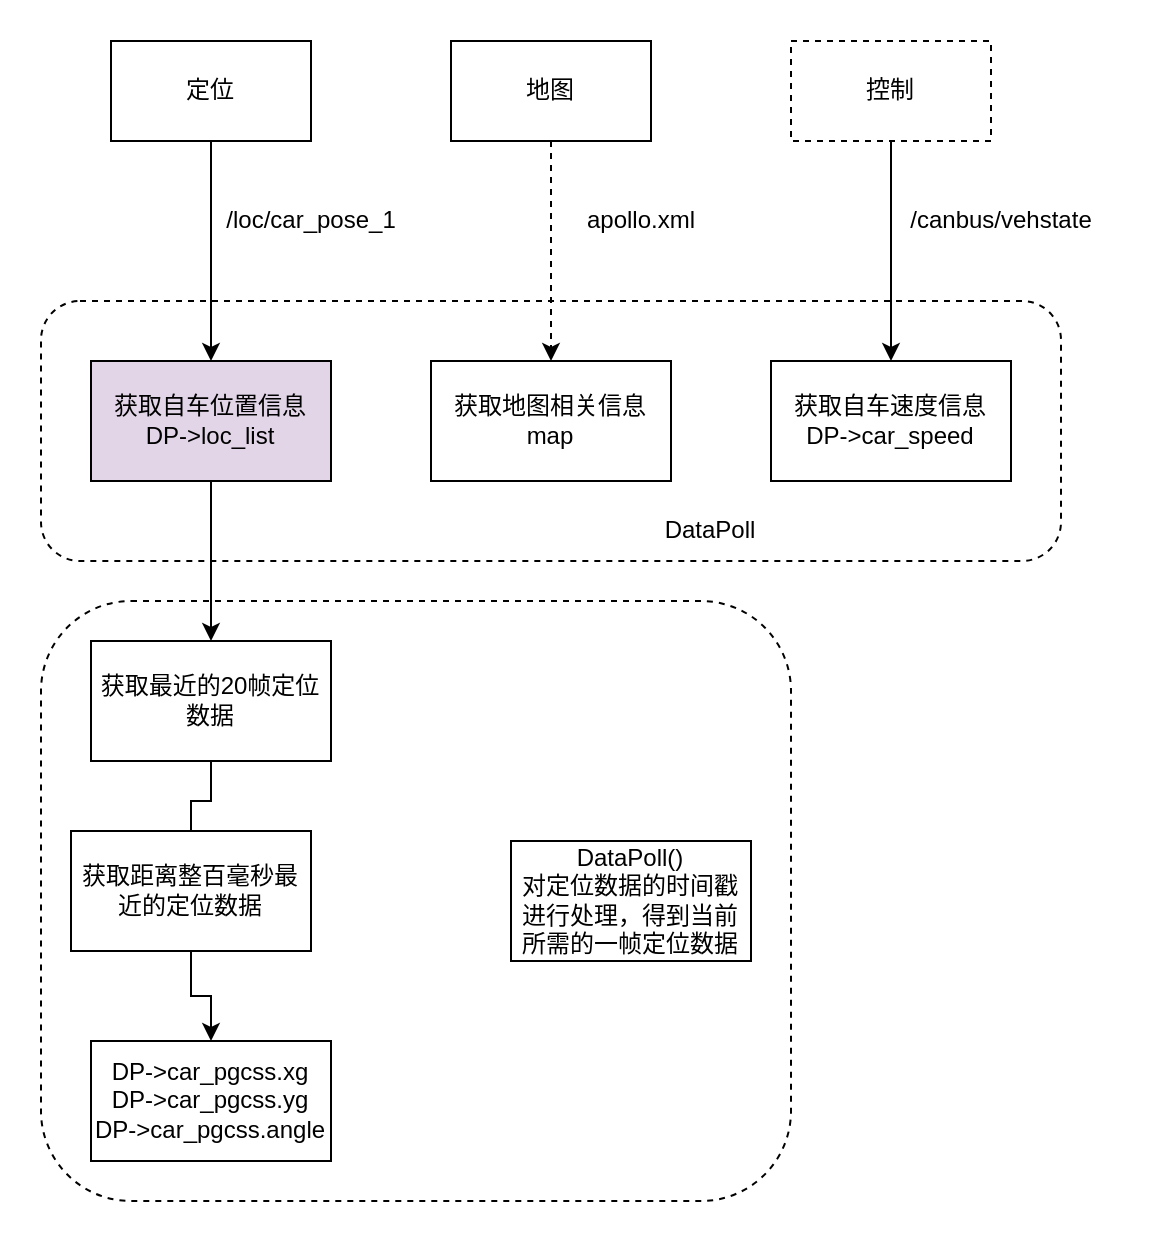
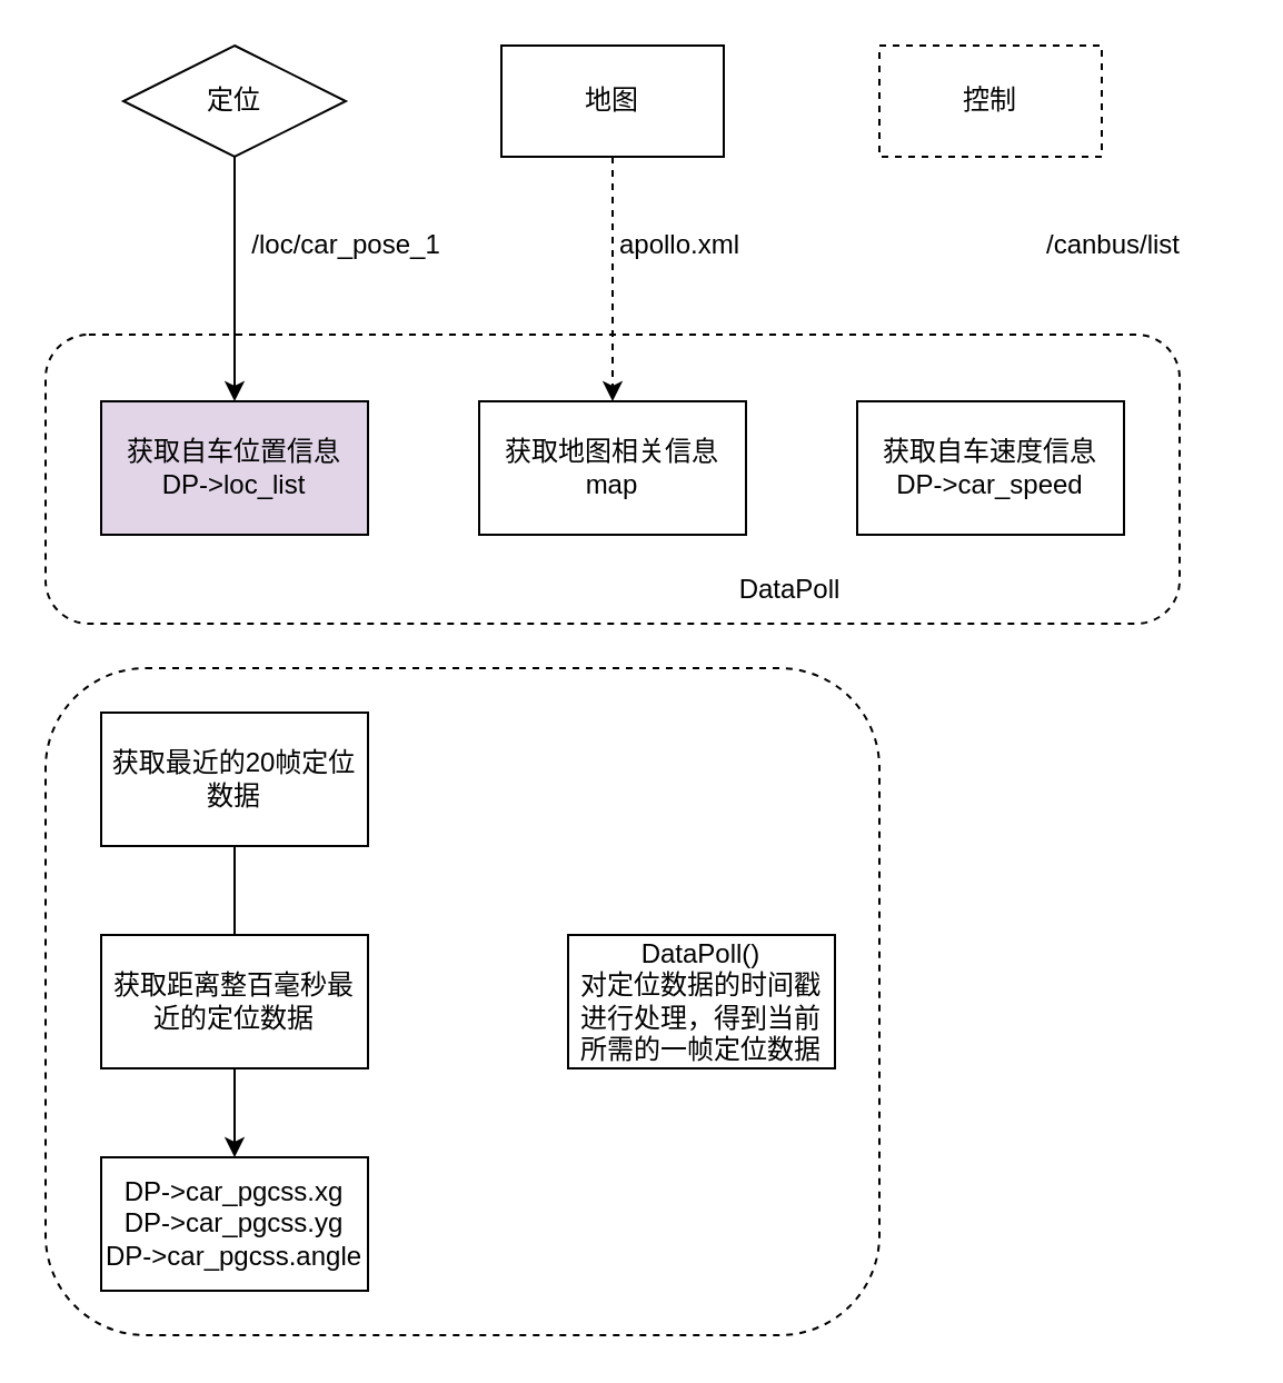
  <mxCell id="0" />
  <mxCell id="1" parent="0" />
  <mxCell id="2" style="edgeStyle=orthogonalEdgeStyle;rounded=0;orthogonalLoop=1;jettySize=auto;html=1;" edge="1" parent="1" source="3"><mxGeometry relative="1" as="geometry"><mxPoint x="105" y="180" as="targetPoint" /></mxGeometry></mxCell>
- <mxCell id="3" value="定位" style="rounded=0;whiteSpace=wrap;html=1;" parent="1" vertex="1"><mxGeometry x="55" y="20" width="100" height="50" as="geometry" /></mxCell>
+ <mxCell id="3" value="定位" style="rhombus;whiteSpace=wrap;html=1;" parent="1" vertex="1"><mxGeometry x="55" y="20" width="100" height="50" as="geometry" /></mxCell>
  <mxCell id="4" style="edgeStyle=orthogonalEdgeStyle;rounded=0;orthogonalLoop=1;jettySize=auto;html=1;entryX=0.5;entryY=0;entryDx=0;entryDy=0;dashed=1;" edge="1" parent="1" source="5" target="14"><mxGeometry relative="1" as="geometry" /></mxCell>
  <mxCell id="5" value="地图" style="rounded=0;whiteSpace=wrap;html=1;" vertex="1" parent="1"><mxGeometry x="225" y="20" width="100" height="50" as="geometry" /></mxCell>
- <mxCell id="6" style="edgeStyle=orthogonalEdgeStyle;rounded=0;orthogonalLoop=1;jettySize=auto;html=1;entryX=0.5;entryY=0;entryDx=0;entryDy=0;" edge="1" parent="1" source="7" target="15"><mxGeometry relative="1" as="geometry" /></mxCell>
  <mxCell id="7" value="控制" style="rounded=0;whiteSpace=wrap;html=1;dashed=1;" vertex="1" parent="1"><mxGeometry x="395" y="20" width="100" height="50" as="geometry" /></mxCell>
  <mxCell id="8" value="" style="rounded=1;whiteSpace=wrap;html=1;dashed=1;shadow=0;glass=0;fillColor=none;" vertex="1" parent="1"><mxGeometry x="20" y="150" width="510" height="130" as="geometry" /></mxCell>
  <mxCell id="9" value="/loc/car_pose_1" style="text;html=1;align=center;verticalAlign=middle;resizable=0;points=[];autosize=1;strokeColor=none;fillColor=none;" vertex="1" parent="1"><mxGeometry x="105" y="100" width="100" height="20" as="geometry" /></mxCell>
- <mxCell id="10" value="apollo.xml" style="text;html=1;align=center;verticalAlign=middle;resizable=0;points=[];autosize=1;strokeColor=none;fillColor=none;" vertex="1" parent="1"><mxGeometry x="285" y="100" width="70" height="20" as="geometry" /></mxCell>
- <mxCell id="11" value="/canbus/vehstate" style="text;html=1;align=center;verticalAlign=middle;resizable=0;points=[];autosize=1;strokeColor=none;fillColor=none;" vertex="1" parent="1"><mxGeometry x="445" y="100" width="110" height="20" as="geometry" /></mxCell>
- <mxCell id="12" value="" style="edgeStyle=orthogonalEdgeStyle;rounded=0;orthogonalLoop=1;jettySize=auto;html=1;" edge="1" parent="1" source="13" target="18"><mxGeometry relative="1" as="geometry" /></mxCell>
+ <mxCell id="10" value="apollo.xml" style="text;html=1;align=center;verticalAlign=middle;resizable=0;points=[];autosize=1;strokeColor=none;fillColor=none;" vertex="1" parent="1"><mxGeometry x="270" y="100" width="70" height="20" as="geometry" /></mxCell>
+ <mxCell id="11" value="/canbus/list" style="text;html=1;align=center;verticalAlign=middle;resizable=0;points=[];autosize=1;strokeColor=none;fillColor=none;" vertex="1" parent="1"><mxGeometry x="445" y="100" width="110" height="20" as="geometry" /></mxCell>
  <mxCell id="13" value="&lt;div&gt;获取自车位置信息&lt;/div&gt;&lt;div&gt;DP-&amp;gt;loc_list&lt;br&gt;&lt;/div&gt;" style="rounded=0;whiteSpace=wrap;html=1;fillColor=#e1d5e7;" vertex="1" parent="1"><mxGeometry x="45" y="180" width="120" height="60" as="geometry" /></mxCell>
  <mxCell id="14" value="&lt;div&gt;获取地图相关信息&lt;/div&gt;&lt;div&gt;map&lt;br&gt;&lt;/div&gt;" style="rounded=0;whiteSpace=wrap;html=1;" vertex="1" parent="1"><mxGeometry x="215" y="180" width="120" height="60" as="geometry" /></mxCell>
  <mxCell id="15" value="&lt;div&gt;获取自车速度信息&lt;/div&gt;&lt;div&gt;DP-&amp;gt;car_speed&lt;br&gt;&lt;/div&gt;" style="rounded=0;whiteSpace=wrap;html=1;" vertex="1" parent="1"><mxGeometry x="385" y="180" width="120" height="60" as="geometry" /></mxCell>
  <mxCell id="16" value="&lt;div&gt;DataPoll&lt;/div&gt;" style="text;html=1;strokeColor=none;fillColor=none;align=center;verticalAlign=middle;whiteSpace=wrap;rounded=0;shadow=0;glass=0;" vertex="1" parent="1"><mxGeometry x="325" y="250" width="60" height="30" as="geometry" /></mxCell>
  <mxCell id="17" value="" style="edgeStyle=orthogonalEdgeStyle;rounded=0;orthogonalLoop=1;jettySize=auto;html=1;endArrow=none;" edge="1" parent="1" source="18" target="20"><mxGeometry relative="1" as="geometry" /></mxCell>
  <mxCell id="18" value="获取最近的20帧定位数据" style="whiteSpace=wrap;html=1;rounded=0;" vertex="1" parent="1"><mxGeometry x="45" y="320" width="120" height="60" as="geometry" /></mxCell>
  <mxCell id="19" value="" style="edgeStyle=orthogonalEdgeStyle;rounded=0;orthogonalLoop=1;jettySize=auto;html=1;" edge="1" parent="1" source="20" target="21"><mxGeometry relative="1" as="geometry" /></mxCell>
- <mxCell id="20" value="获取距离整百毫秒最近的定位数据" style="whiteSpace=wrap;html=1;rounded=0;" vertex="1" parent="1"><mxGeometry x="35" y="415" width="120" height="60" as="geometry" /></mxCell>
+ <mxCell id="20" value="获取距离整百毫秒最近的定位数据" style="whiteSpace=wrap;html=1;rounded=0;" vertex="1" parent="1"><mxGeometry x="45" y="420" width="120" height="60" as="geometry" /></mxCell>
  <mxCell id="21" value="&lt;div&gt;DP-&amp;gt;car_pgcss.xg&lt;/div&gt;&lt;div&gt;DP-&amp;gt;car_pgcss.yg&lt;/div&gt;&lt;div&gt;DP-&amp;gt;car_pgcss.angle&lt;/div&gt;" style="whiteSpace=wrap;html=1;rounded=0;" vertex="1" parent="1"><mxGeometry x="45" y="520" width="120" height="60" as="geometry" /></mxCell>
  <mxCell id="22" value="" style="rounded=1;whiteSpace=wrap;html=1;dashed=1;shadow=0;glass=0;fillColor=none;" vertex="1" parent="1"><mxGeometry x="20" y="300" width="375" height="300" as="geometry" /></mxCell>
  <mxCell id="23" value="&lt;div&gt;DataPoll()&lt;/div&gt;&lt;div&gt;对定位数据的时间戳进行处理，得到当前所需的一帧定位数据&lt;br&gt;&lt;/div&gt;" style="rounded=0;whiteSpace=wrap;html=1;shadow=0;glass=0;fillColor=none;" vertex="1" parent="1"><mxGeometry x="255" y="420" width="120" height="60" as="geometry" /></mxCell>
